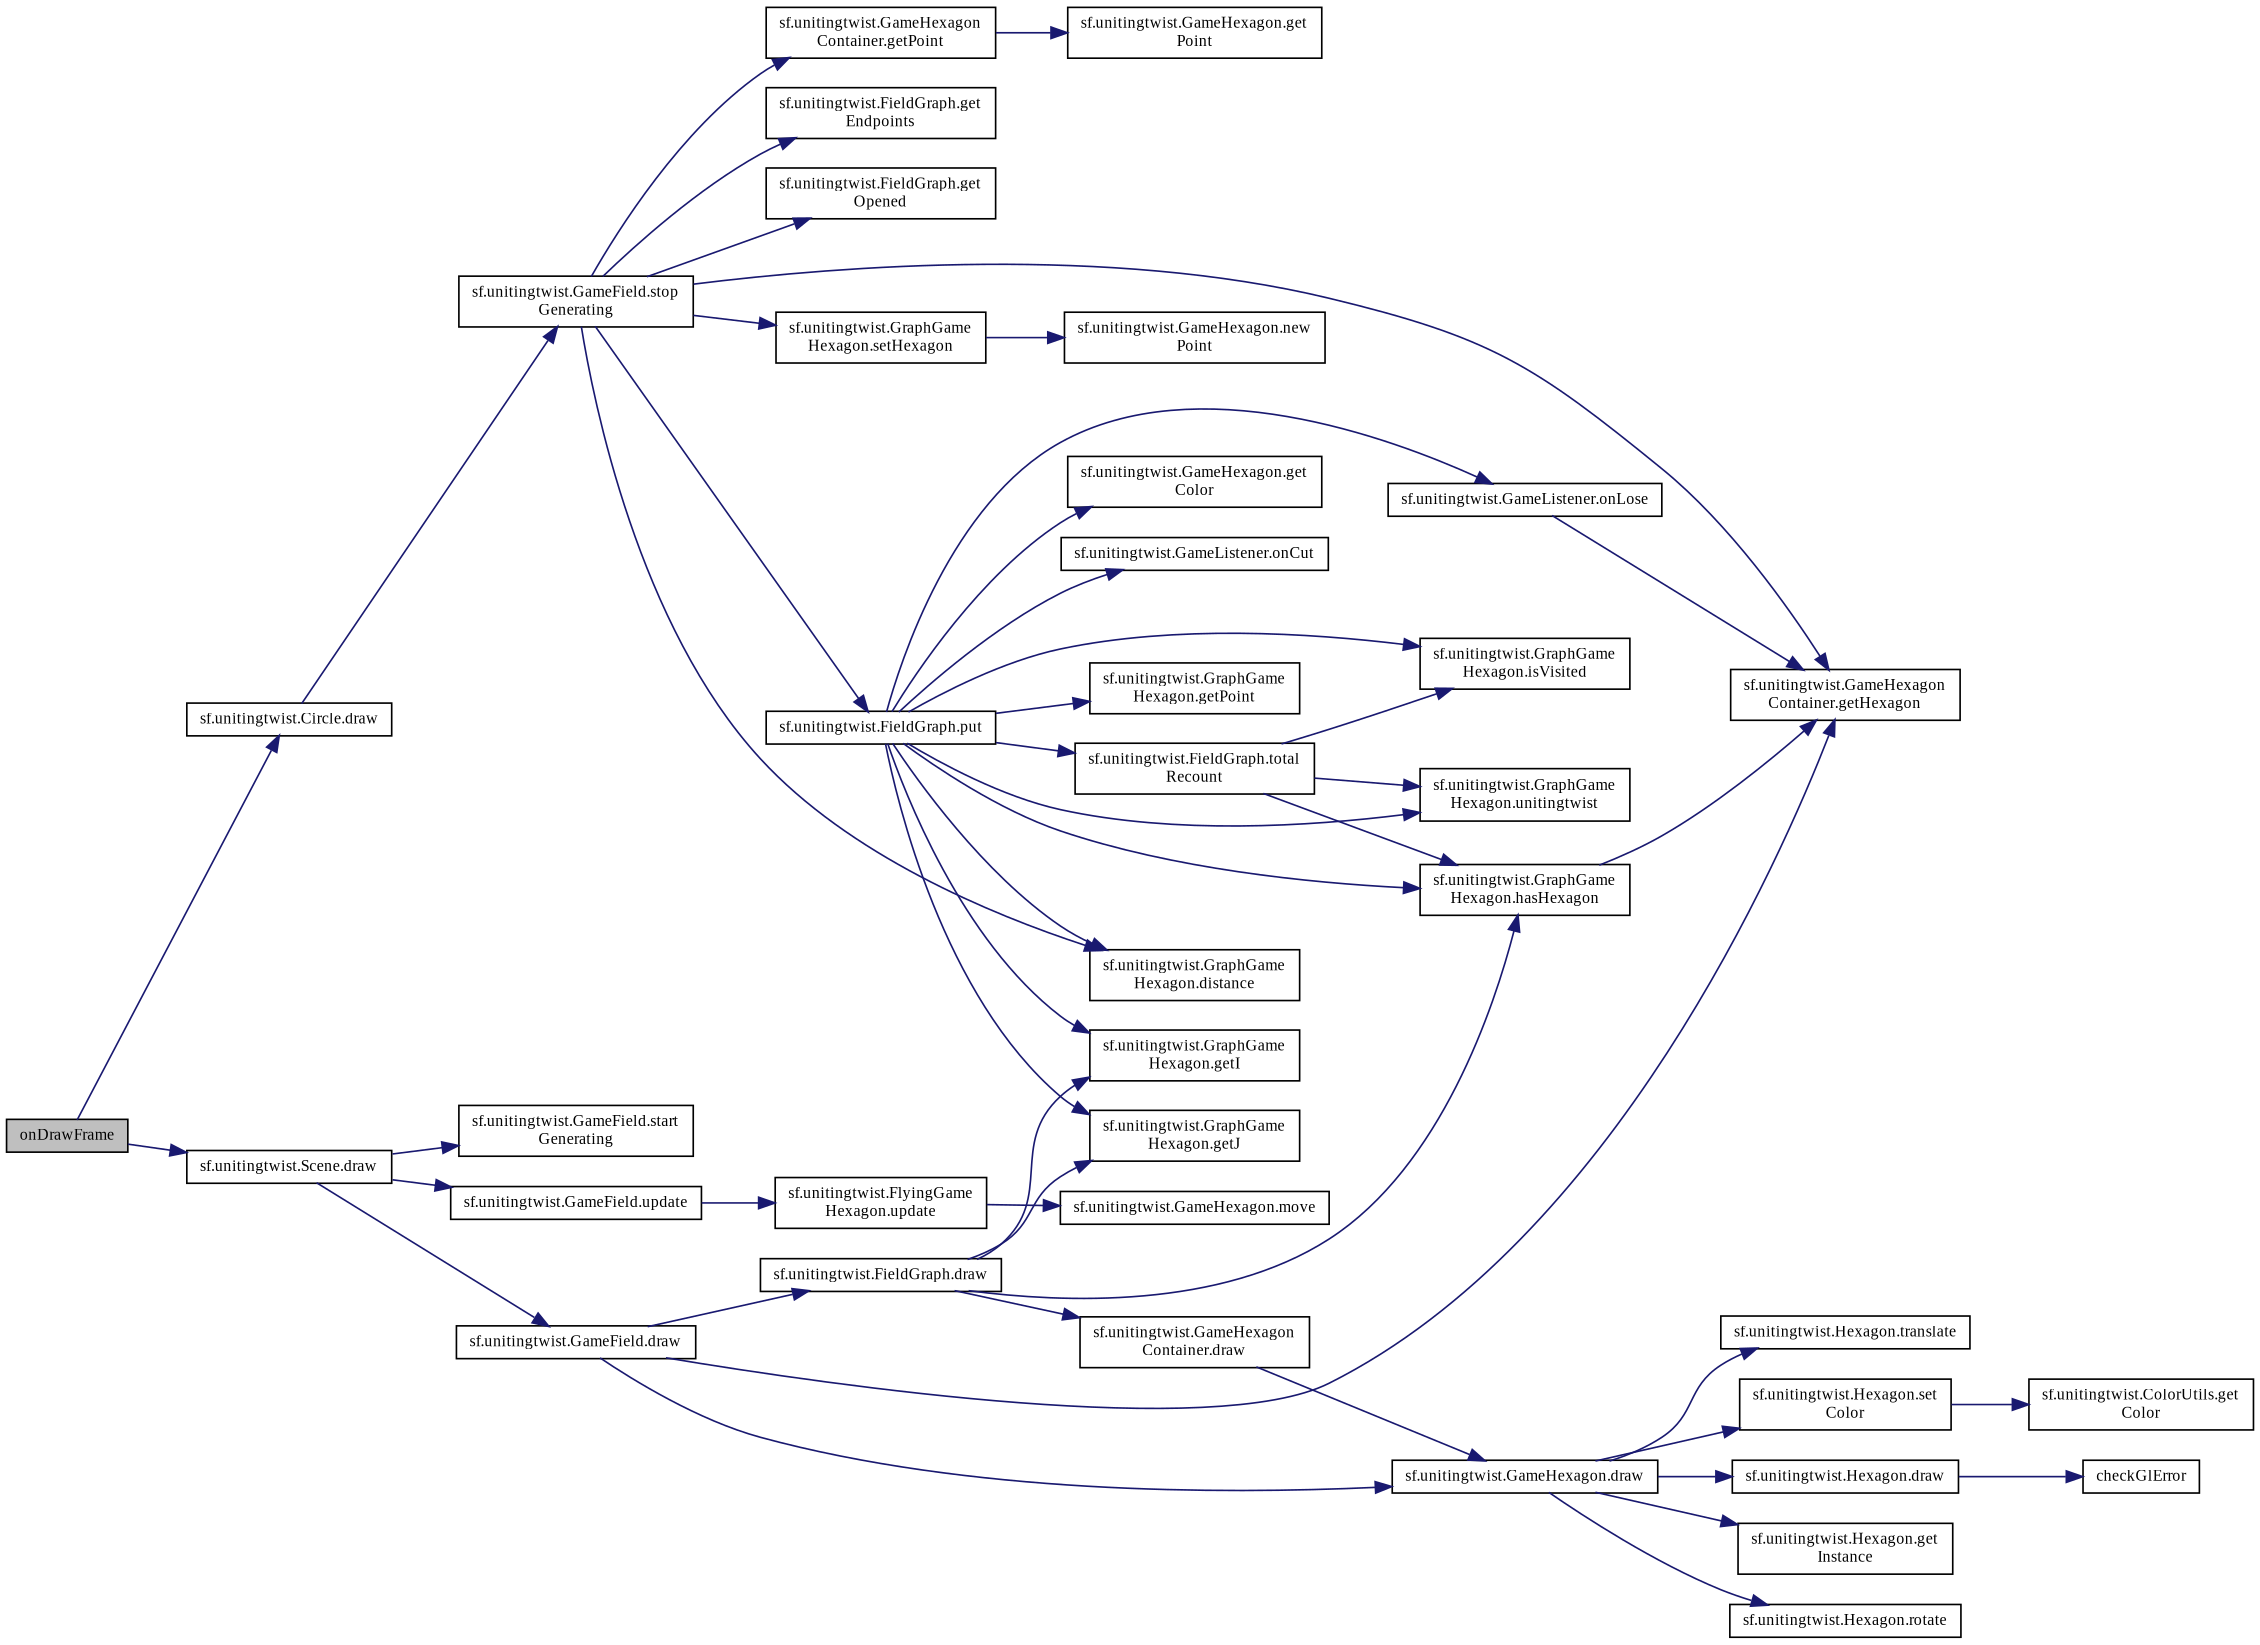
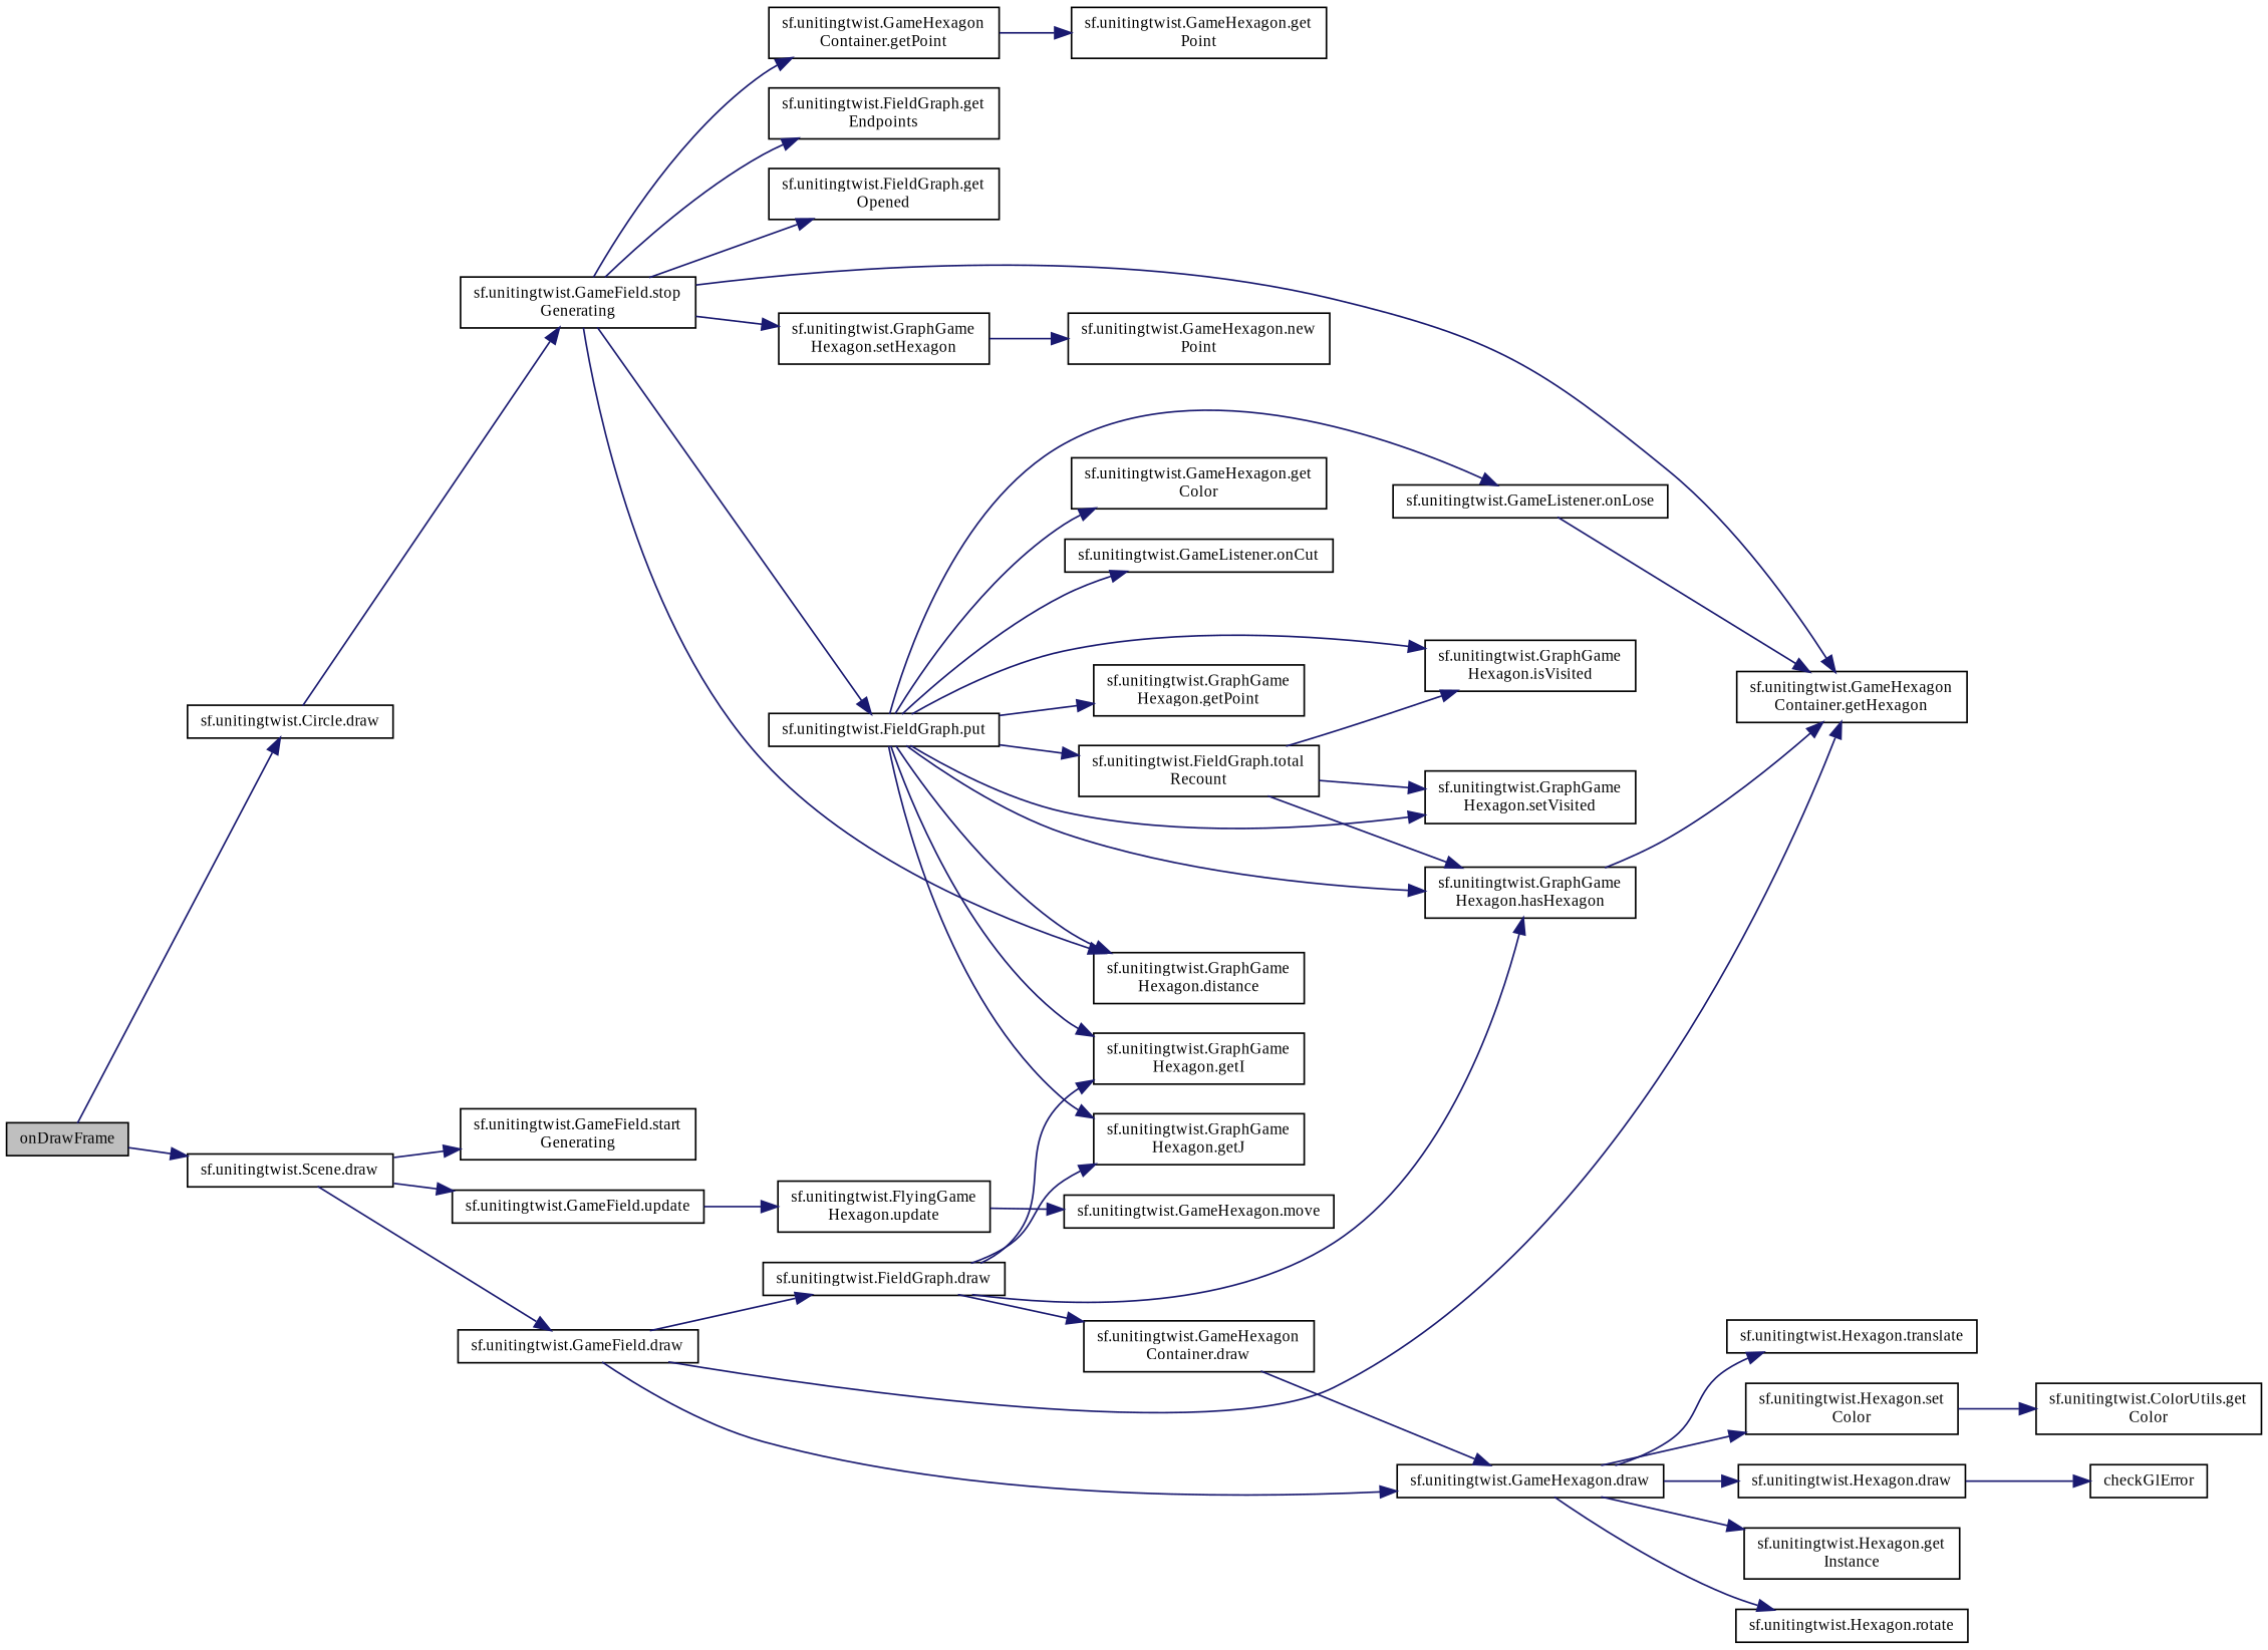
  digraph {
    fontname="Liberation Serif"
    rankdir=LR
    node [color=black fillcolor=white fontname="Liberation Serif" fontsize=10 shape=record style=filled]
    edge [color=midnightblue fontname="Liberation Serif" fontsize=10 labelfontname=Helvetica labelfontsize=10 style=solid]
    n1 [fillcolor=grey75 fontcolor=black height=0.2 label=onDrawFrame width=0.4]
    n2 [height=0.2 label="sf.unitingtwist.Circle.draw" width=0.4]
    n3 [height=0.2 label="sf.unitingtwist.Scene.draw" width=0.4]
    n4 [height=0.2 label="sf.unitingtwist.GameField.stop\lGenerating" width=0.4]
    n5 [height=0.2 label="sf.unitingtwist.GameField.draw" width=0.4]
    n6 [height=0.2 label="sf.unitingtwist.GameField.update" width=0.4]
    n7 [height=0.2 label="sf.unitingtwist.GameField.start\lGenerating" width=0.4]
    n8 [height=0.2 label="sf.unitingtwist.FieldGraph.draw" width=0.4]
    n9 [height=0.2 label="sf.unitingtwist.GameHexagon.draw" width=0.4]
    n10 [height=0.2 label="sf.unitingtwist.GameHexagon\lContainer.getHexagon" width=0.4]
    n11 [height=0.2 label="sf.unitingtwist.FlyingGame\lHexagon.update" width=0.4]
    n12 [height=0.2 label="sf.unitingtwist.FieldGraph.get\lEndpoints" width=0.4]
    n13 [height=0.2 label="sf.unitingtwist.GraphGame\lHexagon.distance" width=0.4]
    n14 [height=0.2 label="sf.unitingtwist.GameHexagon\lContainer.getPoint" width=0.4]
    n15 [height=0.2 label="sf.unitingtwist.FieldGraph.get\lOpened" width=0.4]
    n16 [height=0.2 label="sf.unitingtwist.GraphGame\lHexagon.setHexagon" width=0.4]
    n17 [height=0.2 label="sf.unitingtwist.FieldGraph.put" width=0.4]
    n18 [height=0.2 label="sf.unitingtwist.GameHexagon\lContainer.draw" width=0.4]
    n19 [height=0.2 label="sf.unitingtwist.GraphGame\lHexagon.getI" width=0.4]
    n20 [height=0.2 label="sf.unitingtwist.GraphGame\lHexagon.getJ" width=0.4]
    n21 [height=0.2 label="sf.unitingtwist.GraphGame\lHexagon.hasHexagon" width=0.4]
    n22 [height=0.2 label="sf.unitingtwist.Hexagon.get\lInstance" width=0.4]
    n23 [height=0.2 label="sf.unitingtwist.Hexagon.rotate" width=0.4]
    n24 [height=0.2 label="sf.unitingtwist.Hexagon.translate" width=0.4]
    n25 [height=0.2 label="sf.unitingtwist.Hexagon.set\lColor" width=0.4]
    n26 [height=0.2 label="sf.unitingtwist.Hexagon.draw" width=0.4]
    n27 [height=0.2 label="sf.unitingtwist.ColorUtils.get\lColor" width=0.4]
    n28 [height=0.2 label=checkGlError width=0.4]
    n29 [height=0.2 label="sf.unitingtwist.GameHexagon.move" width=0.4]
    n30 [height=0.2 label="sf.unitingtwist.GameHexagon.get\lPoint" width=0.4]
    n31 [height=0.2 label="sf.unitingtwist.GameHexagon.new\lPoint" width=0.4]
    n32 [height=0.2 label="sf.unitingtwist.GameHexagon.get\lColor" width=0.4]
    n33 [height=0.2 label="sf.unitingtwist.GraphGame\lHexagon.isVisited" width=0.4]
-   n34 [height=0.2 label="sf.unitingtwist.GraphGame\lHexagon.unitingtwist" width=0.4]
+   n34 [height=0.2 label="sf.unitingtwist.GraphGame\lHexagon.setVisited" width=0.4]
    n35 [height=0.2 label="sf.unitingtwist.GameListener.onCut" width=0.4]
    n36 [height=0.2 label="sf.unitingtwist.GraphGame\lHexagon.getPoint" width=0.4]
    n37 [height=0.2 label="sf.unitingtwist.GameListener.onLose" width=0.4]
    n38 [height=0.2 label="sf.unitingtwist.FieldGraph.total\lRecount" width=0.4]
    n1 -> n2
    n1 -> n3
    n2 -> n4
    n3 -> n5
    n3 -> n6
    n3 -> n7
    n4 -> n10
    n4 -> n12
    n4 -> n13
    n4 -> n14
    n4 -> n15
    n4 -> n16
    n4 -> n17
    n5 -> n8
    n5 -> n9
    n5 -> n10
    n6 -> n11
    n8 -> n18
    n8 -> n19
    n8 -> n20
    n8 -> n21
    n9 -> n22
    n9 -> n23
    n9 -> n24
    n9 -> n25
    n9 -> n26
    n11 -> n29
    n14 -> n30
    n16 -> n31
    n17 -> n13
    n17 -> n19
    n17 -> n20
    n17 -> n21
    n17 -> n32
    n17 -> n33
    n17 -> n34
    n17 -> n35
    n17 -> n36
    n17 -> n37
    n17 -> n38
    n18 -> n9
    n21 -> n10
    n25 -> n27
    n26 -> n28
    n37 -> n10
    n38 -> n21
    n38 -> n33
    n38 -> n34
  }
